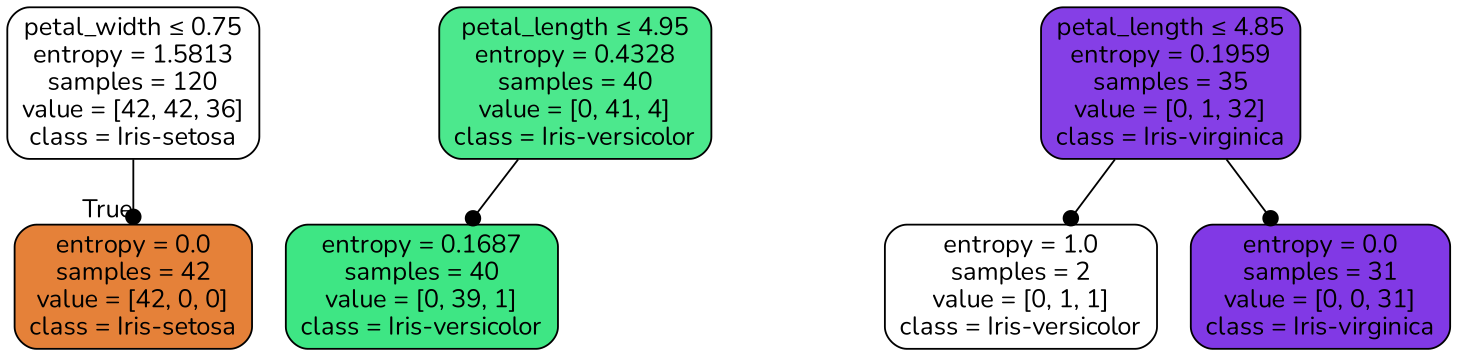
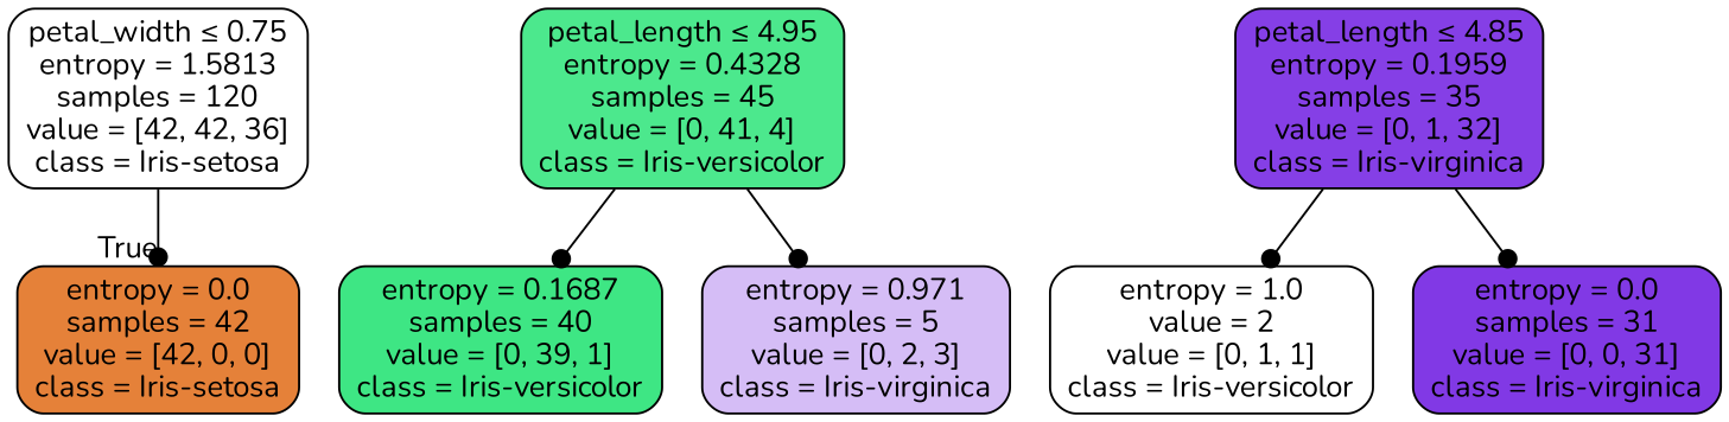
  digraph {
    fontname=Nunito
    node [color=black fontname=Nunito shape=box style="filled, rounded"]
    edge [arrowhead=dot fontname=Nunito]
    n1 [fillcolor="#e5813900" label=<petal_width &le; 0.75<br/>entropy = 1.5813<br/>samples = 120<br/>value = [42, 42, 36]<br/>class = Iris-setosa>]
    n2 [fillcolor="#e58139ff" label=<entropy = 0.0<br/>samples = 42<br/>value = [42, 0, 0]<br/>class = Iris-setosa>]
-   n3 [fillcolor="#39e581e6" label=<petal_length &le; 4.95<br/>entropy = 0.4328<br/>samples = 40<br/>value = [0, 41, 4]<br/>class = Iris-versicolor>]
+   n3 [fillcolor="#39e581e6" label=<petal_length &le; 4.95<br/>entropy = 0.4328<br/>samples = 45<br/>value = [0, 41, 4]<br/>class = Iris-versicolor>]
    n4 [fillcolor="#39e581f8" label=<entropy = 0.1687<br/>samples = 40<br/>value = [0, 39, 1]<br/>class = Iris-versicolor>]
+   n5 [fillcolor="#8139e555" label=<entropy = 0.971<br/>samples = 5<br/>value = [0, 2, 3]<br/>class = Iris-virginica>]
    n6 [fillcolor="#8139e5f7" label=<petal_length &le; 4.85<br/>entropy = 0.1959<br/>samples = 35<br/>value = [0, 1, 32]<br/>class = Iris-virginica>]
-   n7 [fillcolor="#39e58100" label=<entropy = 1.0<br/>samples = 2<br/>value = [0, 1, 1]<br/>class = Iris-versicolor>]
+   n7 [fillcolor="#39e58100" label=<entropy = 1.0<br/>value = 2<br/>value = [0, 1, 1]<br/>class = Iris-versicolor>]
    n8 [fillcolor="#8139e5ff" label=<entropy = 0.0<br/>samples = 31<br/>value = [0, 0, 31]<br/>class = Iris-virginica>]
    n1 -> n2 [headlabel=True labelangle=45 labeldistance=2.5]
    n3 -> n4
+   n3 -> n5
    n6 -> n7
    n6 -> n8
  }
